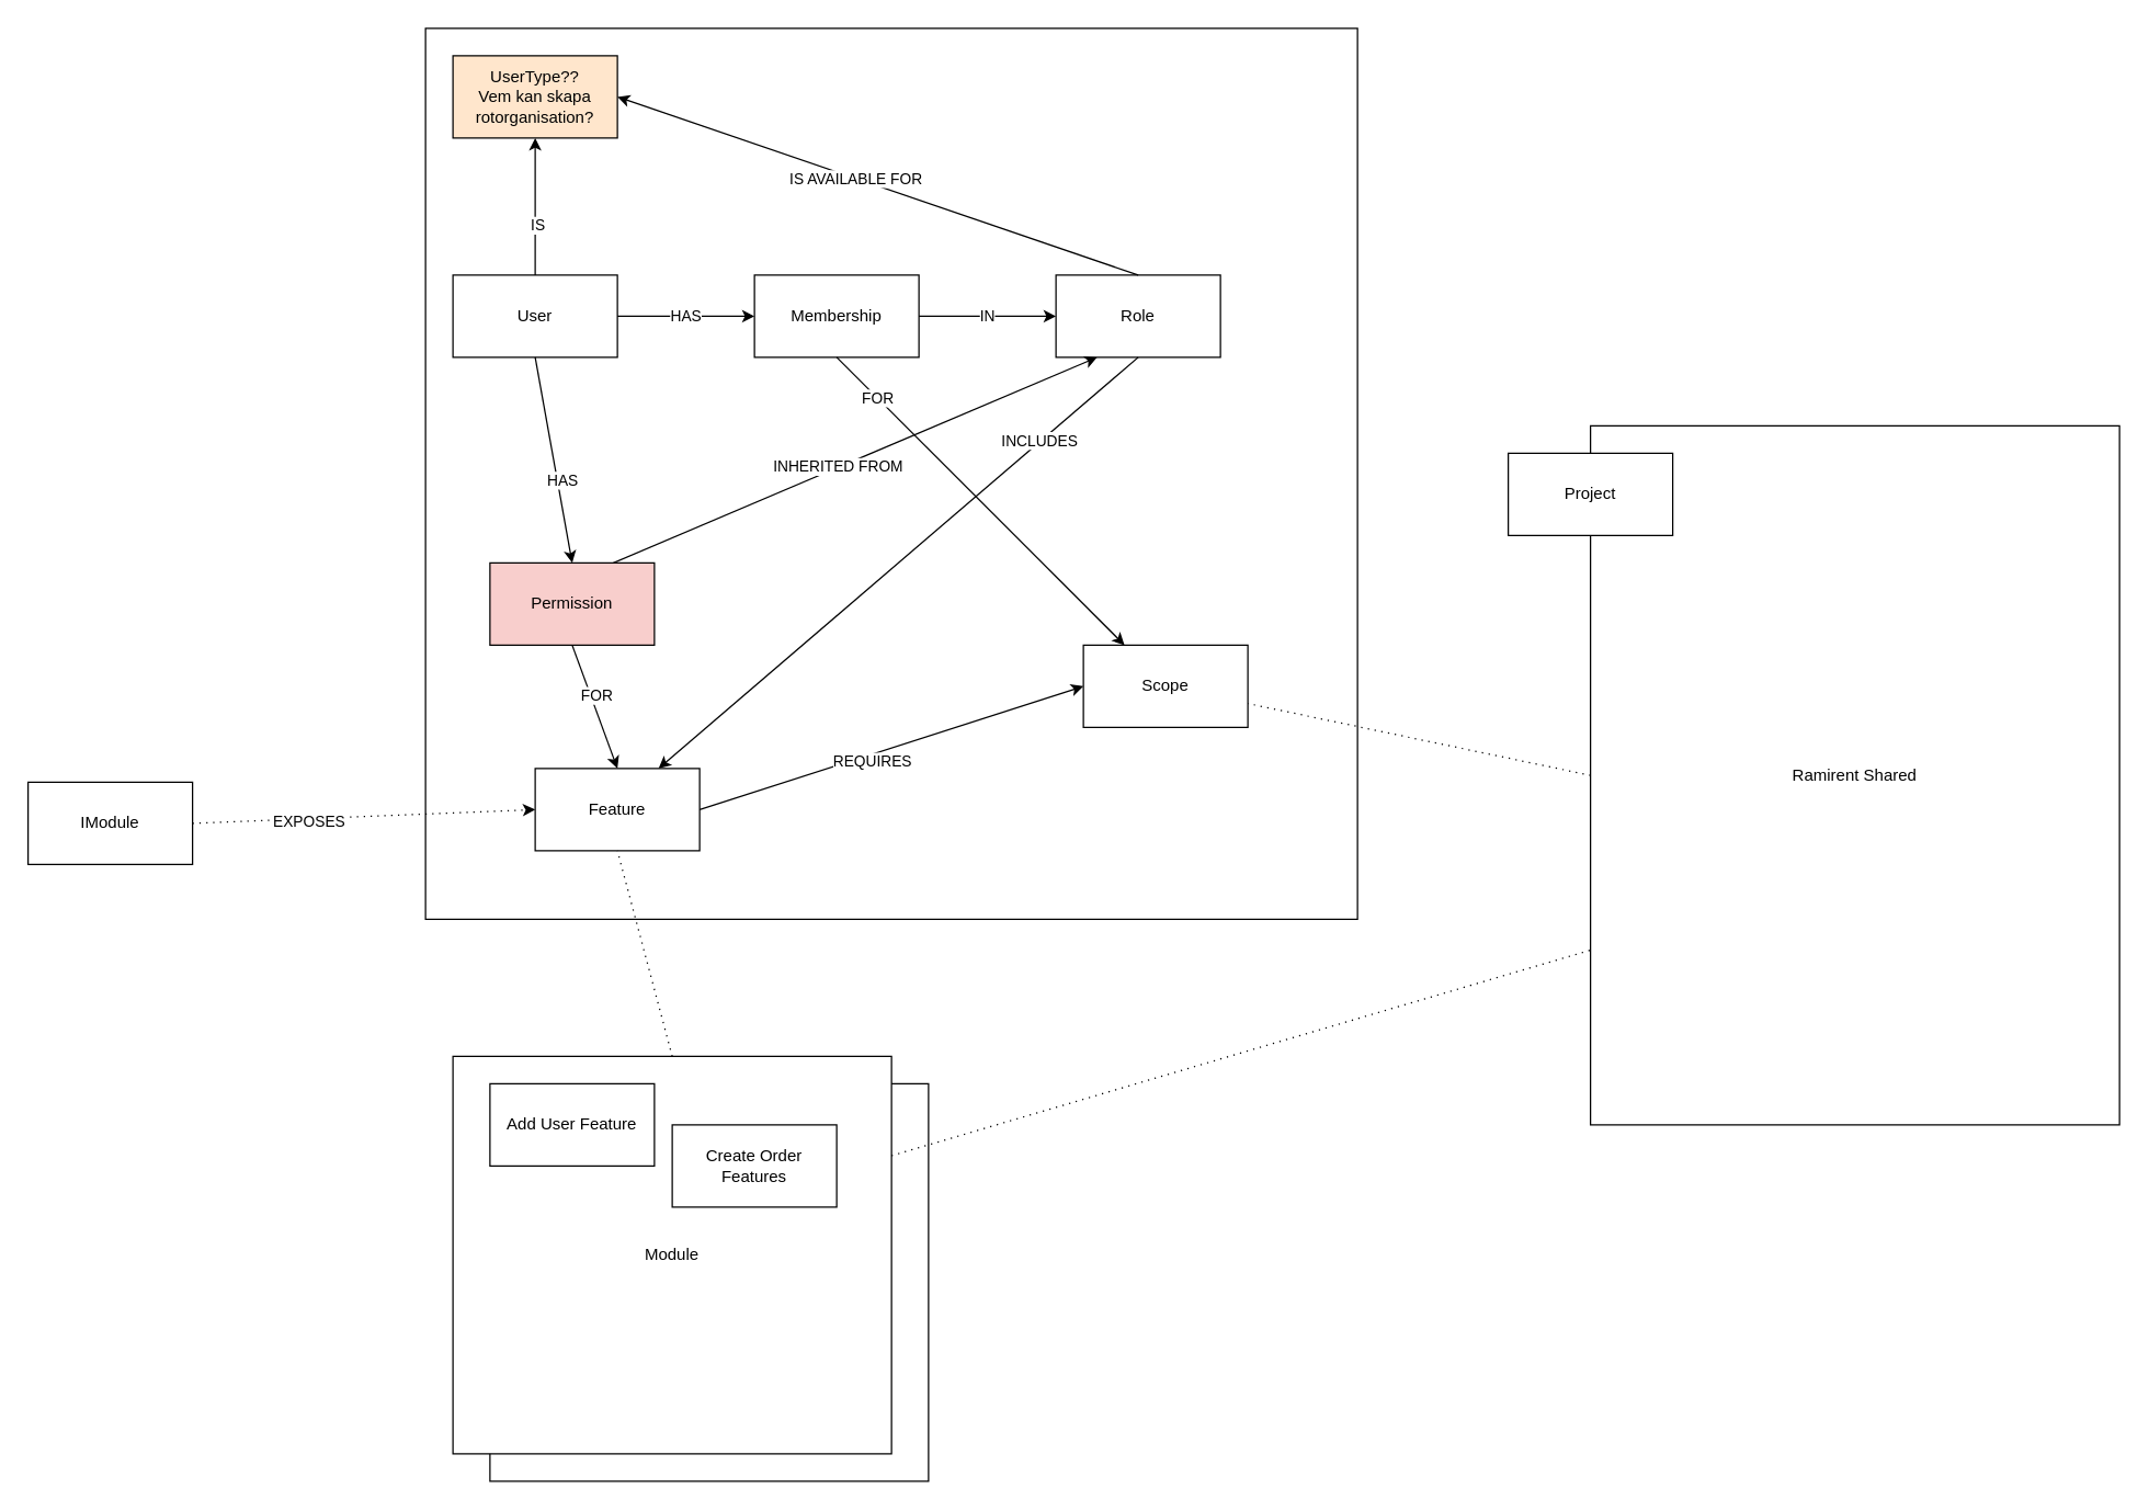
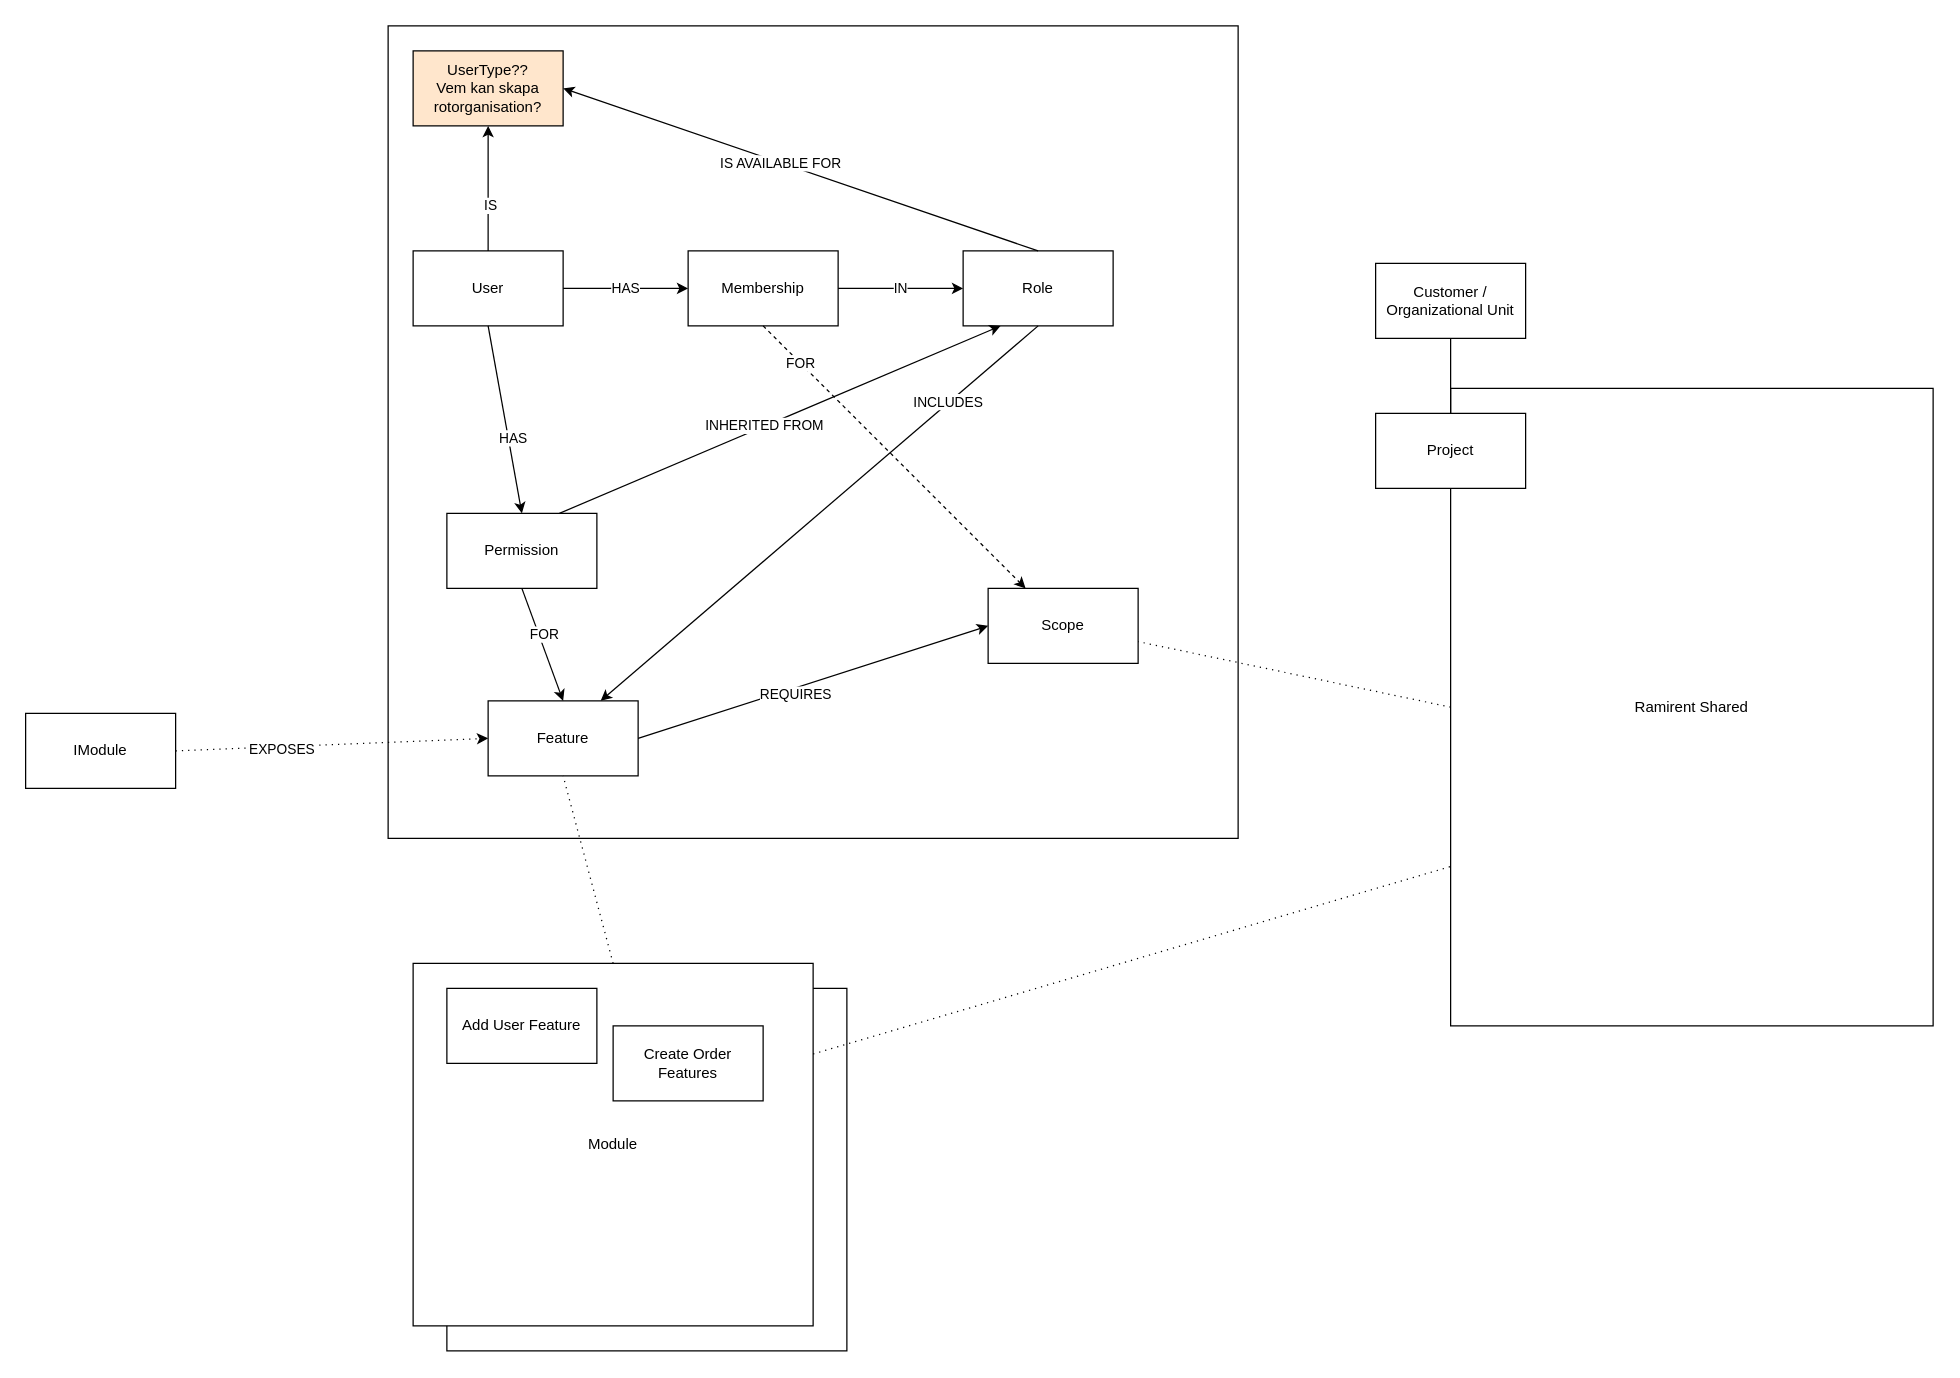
  <mxCell id="0" />
  <mxCell id="1" parent="0" />
  <mxCell id="2" value="Ramirent Shared&lt;br&gt;" style="rounded=0;whiteSpace=wrap;html=1;" parent="1" vertex="1"><mxGeometry x="1160" y="310" width="386" height="510" as="geometry" /></mxCell>
  <mxCell id="3" value="" style="rounded=0;whiteSpace=wrap;html=1;" parent="1" vertex="1"><mxGeometry x="310" y="20" width="680" height="650" as="geometry" /></mxCell>
  <mxCell id="4" value="Any Module" style="rounded=0;whiteSpace=wrap;html=1;" parent="1" vertex="1"><mxGeometry x="357" y="790" width="320" height="290" as="geometry" /></mxCell>
  <mxCell id="5" value="Module" style="rounded=0;whiteSpace=wrap;html=1;" parent="1" vertex="1"><mxGeometry x="330" y="770" width="320" height="290" as="geometry" /></mxCell>
  <mxCell id="6" value="User" style="rounded=0;whiteSpace=wrap;html=1;" parent="1" vertex="1"><mxGeometry x="330" y="200" width="120" height="60" as="geometry" /></mxCell>
  <mxCell id="7" value="Role" style="rounded=0;whiteSpace=wrap;html=1;" parent="1" vertex="1"><mxGeometry x="770" y="200" width="120" height="60" as="geometry" /></mxCell>
  <mxCell id="8" value="Feature" style="rounded=0;whiteSpace=wrap;html=1;" parent="1" vertex="1"><mxGeometry x="390" y="560" width="120" height="60" as="geometry" /></mxCell>
+ <mxCell id="9" value="Customer / Organizational Unit" style="rounded=0;whiteSpace=wrap;html=1;" parent="1" vertex="1"><mxGeometry x="1100" y="210" width="120" height="60" as="geometry" /></mxCell>
  <mxCell id="10" value="Project" style="rounded=0;whiteSpace=wrap;html=1;" parent="1" vertex="1"><mxGeometry x="1100" y="330" width="120" height="60" as="geometry" /></mxCell>
+ <mxCell id="11" value="" style="endArrow=none;html=1;rounded=0;entryX=0.5;entryY=1;entryDx=0;entryDy=0;exitX=0.5;exitY=0;exitDx=0;exitDy=0;" parent="1" source="10" target="9" edge="1"><mxGeometry width="50" height="50" relative="1" as="geometry"><mxPoint x="1140" y="350" as="sourcePoint" /><mxPoint x="1190" y="300" as="targetPoint" /></mxGeometry></mxCell>
  <mxCell id="12" value="" style="endArrow=none;html=1;rounded=0;entryX=0.5;entryY=1;entryDx=0;entryDy=0;exitX=0.75;exitY=0;exitDx=0;exitDy=0;endFill=0;startArrow=classic;startFill=1;" parent="1" source="8" target="7" edge="1"><mxGeometry width="50" height="50" relative="1" as="geometry"><mxPoint x="530" y="350" as="sourcePoint" /><mxPoint x="580" y="300" as="targetPoint" /></mxGeometry></mxCell>
  <mxCell id="13" value="INCLUDES" style="edgeLabel;html=1;align=center;verticalAlign=middle;resizable=0;points=[];" parent="12" vertex="1" connectable="0"><mxGeometry x="0.48" y="-2" relative="1" as="geometry"><mxPoint x="17" y="-19" as="offset" /></mxGeometry></mxCell>
- <mxCell id="14" value="Permission" style="rounded=0;whiteSpace=wrap;html=1;fillColor=#f8cecc;" parent="1" vertex="1"><mxGeometry x="357" y="410" width="120" height="60" as="geometry" /></mxCell>
+ <mxCell id="14" value="Permission" style="rounded=0;whiteSpace=wrap;html=1;" parent="1" vertex="1"><mxGeometry x="357" y="410" width="120" height="60" as="geometry" /></mxCell>
  <mxCell id="15" value="" style="endArrow=none;html=1;rounded=0;entryX=0.5;entryY=1;entryDx=0;entryDy=0;exitX=0.5;exitY=0;exitDx=0;exitDy=0;startArrow=classic;startFill=1;" parent="1" source="14" target="6" edge="1"><mxGeometry width="50" height="50" relative="1" as="geometry"><mxPoint x="420" y="370" as="sourcePoint" /><mxPoint x="470" y="320" as="targetPoint" /></mxGeometry></mxCell>
  <mxCell id="16" value="HAS" style="edgeLabel;html=1;align=center;verticalAlign=middle;resizable=0;points=[];" parent="15" vertex="1" connectable="0"><mxGeometry x="-0.194" y="-3" relative="1" as="geometry"><mxPoint as="offset" /></mxGeometry></mxCell>
  <mxCell id="17" value="" style="endArrow=none;html=1;rounded=0;entryX=0.5;entryY=1;entryDx=0;entryDy=0;exitX=0.5;exitY=0;exitDx=0;exitDy=0;startArrow=classic;startFill=1;" parent="1" source="8" target="14" edge="1"><mxGeometry width="50" height="50" relative="1" as="geometry"><mxPoint x="410" y="550" as="sourcePoint" /><mxPoint x="460" y="500" as="targetPoint" /></mxGeometry></mxCell>
  <mxCell id="18" value="FOR" style="edgeLabel;html=1;align=center;verticalAlign=middle;resizable=0;points=[];" parent="17" vertex="1" connectable="0"><mxGeometry x="0.138" y="-4" relative="1" as="geometry"><mxPoint as="offset" /></mxGeometry></mxCell>
  <mxCell id="19" value="" style="endArrow=classic;html=1;rounded=0;entryX=0.25;entryY=1;entryDx=0;entryDy=0;exitX=0.75;exitY=0;exitDx=0;exitDy=0;endFill=1;" parent="1" source="14" target="7" edge="1"><mxGeometry width="50" height="50" relative="1" as="geometry"><mxPoint x="460" y="410" as="sourcePoint" /><mxPoint x="510" y="360" as="targetPoint" /></mxGeometry></mxCell>
  <mxCell id="20" value="INHERITED FROM" style="edgeLabel;html=1;align=center;verticalAlign=middle;resizable=0;points=[];" parent="19" vertex="1" connectable="0"><mxGeometry x="-0.07" y="1" relative="1" as="geometry"><mxPoint as="offset" /></mxGeometry></mxCell>
  <mxCell id="21" value="Membership" style="rounded=0;whiteSpace=wrap;html=1;" parent="1" vertex="1"><mxGeometry x="550" y="200" width="120" height="60" as="geometry" /></mxCell>
  <mxCell id="22" value="HAS" style="endArrow=classic;html=1;rounded=0;exitX=1;exitY=0.5;exitDx=0;exitDy=0;entryX=0;entryY=0.5;entryDx=0;entryDy=0;endFill=1;" parent="1" source="6" target="21" edge="1"><mxGeometry width="50" height="50" relative="1" as="geometry"><mxPoint x="480" y="250" as="sourcePoint" /><mxPoint x="530" y="200" as="targetPoint" /></mxGeometry></mxCell>
  <mxCell id="23" value="IN" style="endArrow=classic;html=1;rounded=0;exitX=1;exitY=0.5;exitDx=0;exitDy=0;entryX=0;entryY=0.5;entryDx=0;entryDy=0;endFill=1;" parent="1" source="21" target="7" edge="1"><mxGeometry width="50" height="50" relative="1" as="geometry"><mxPoint x="690" y="260" as="sourcePoint" /><mxPoint x="740" y="210" as="targetPoint" /></mxGeometry></mxCell>
  <mxCell id="24" value="Scope" style="rounded=0;whiteSpace=wrap;html=1;" parent="1" vertex="1"><mxGeometry x="790" y="470" width="120" height="60" as="geometry" /></mxCell>
- <mxCell id="25" value="" style="endArrow=classic;html=1;rounded=0;exitX=0.5;exitY=1;exitDx=0;exitDy=0;entryX=0.25;entryY=0;entryDx=0;entryDy=0;endFill=1;" parent="1" source="21" target="24" edge="1"><mxGeometry width="50" height="50" relative="1" as="geometry"><mxPoint x="610" y="330" as="sourcePoint" /><mxPoint x="660" as="targetPoint" y="280" /></mxGeometry></mxCell>
+ <mxCell id="25" value="" style="endArrow=classic;html=1;rounded=0;exitX=0.5;exitY=1;exitDx=0;exitDy=0;entryX=0.25;entryY=0;entryDx=0;entryDy=0;endFill=1;dashed=1;" parent="1" source="21" target="24" edge="1"><mxGeometry width="50" height="50" relative="1" as="geometry"><mxPoint x="610" y="330" as="sourcePoint" /><mxPoint x="660" as="targetPoint" y="280" /></mxGeometry></mxCell>
  <mxCell id="26" value="FOR" style="edgeLabel;html=1;align=center;verticalAlign=middle;resizable=0;points=[];" parent="25" vertex="1" connectable="0"><mxGeometry x="-0.162" y="7" relative="1" as="geometry"><mxPoint x="-63" y="-53" as="offset" /></mxGeometry></mxCell>
  <mxCell id="27" value="" style="endArrow=none;html=1;rounded=0;exitX=0;exitY=0.5;exitDx=0;exitDy=0;dashed=1;dashPattern=1 4;" parent="1" source="2" target="24" edge="1"><mxGeometry width="50" height="50" relative="1" as="geometry"><mxPoint x="510" y="500" as="sourcePoint" /><mxPoint x="560" y="450" as="targetPoint" /></mxGeometry></mxCell>
  <mxCell id="28" value="" style="endArrow=none;html=1;rounded=0;entryX=0;entryY=0.75;entryDx=0;entryDy=0;exitX=1;exitY=0.25;exitDx=0;exitDy=0;dashed=1;dashPattern=1 4;" parent="1" source="5" target="2" edge="1"><mxGeometry width="50" height="50" relative="1" as="geometry"><mxPoint x="710" y="830" as="sourcePoint" /><mxPoint x="640" y="700" as="targetPoint" /></mxGeometry></mxCell>
  <mxCell id="29" value="Add User Feature" style="rounded=0;whiteSpace=wrap;html=1;" parent="1" vertex="1"><mxGeometry x="357" y="790" width="120" height="60" as="geometry" /></mxCell>
  <mxCell id="30" value="Create Order Features" style="rounded=0;whiteSpace=wrap;html=1;" parent="1" vertex="1"><mxGeometry x="490" y="820" width="120" height="60" as="geometry" /></mxCell>
  <mxCell id="31" value="" style="endArrow=none;html=1;rounded=0;entryX=0.5;entryY=1;entryDx=0;entryDy=0;exitX=0.5;exitY=0;exitDx=0;exitDy=0;dashed=1;dashPattern=1 4;" parent="1" source="5" target="8" edge="1"><mxGeometry width="50" height="50" relative="1" as="geometry"><mxPoint x="410" y="730" as="sourcePoint" /><mxPoint x="460" y="680" as="targetPoint" /></mxGeometry></mxCell>
  <mxCell id="32" value="UserType??&lt;br&gt;Vem kan skapa rotorganisation?" style="rounded=0;whiteSpace=wrap;html=1;fillColor=#ffe6cc;" parent="1" vertex="1"><mxGeometry x="330" y="40" width="120" height="60" as="geometry" /></mxCell>
  <mxCell id="33" value="" style="endArrow=classic;html=1;rounded=0;entryX=0.5;entryY=1;entryDx=0;entryDy=0;exitX=0.5;exitY=0;exitDx=0;exitDy=0;endFill=1;" parent="1" source="6" target="32" edge="1"><mxGeometry width="50" height="50" relative="1" as="geometry"><mxPoint x="380" y="180" as="sourcePoint" /><mxPoint x="430" y="130" as="targetPoint" /></mxGeometry></mxCell>
  <mxCell id="34" value="IS" style="edgeLabel;html=1;align=center;verticalAlign=middle;resizable=0;points=[];" parent="33" vertex="1" connectable="0"><mxGeometry x="-0.26" y="-1" relative="1" as="geometry"><mxPoint as="offset" /></mxGeometry></mxCell>
  <mxCell id="35" value="" style="endArrow=classic;html=1;rounded=0;entryX=1;entryY=0.5;entryDx=0;entryDy=0;exitX=0.5;exitY=0;exitDx=0;exitDy=0;startArrow=none;startFill=0;endFill=1;" parent="1" source="7" target="32" edge="1"><mxGeometry width="50" height="50" relative="1" as="geometry"><mxPoint x="490" y="120" as="sourcePoint" /><mxPoint x="540" y="70" as="targetPoint" /></mxGeometry></mxCell>
  <mxCell id="36" value="IS AVAILABLE FOR" style="edgeLabel;html=1;align=center;verticalAlign=middle;resizable=0;points=[];" parent="35" vertex="1" connectable="0"><mxGeometry x="0.087" relative="1" as="geometry"><mxPoint as="offset" /></mxGeometry></mxCell>
  <mxCell id="37" value="" style="endArrow=classic;html=1;rounded=0;exitX=1;exitY=0.5;exitDx=0;exitDy=0;entryX=0;entryY=0.5;entryDx=0;entryDy=0;endFill=1;" parent="1" source="8" target="24" edge="1"><mxGeometry width="50" height="50" relative="1" as="geometry"><mxPoint x="570" y="600" as="sourcePoint" /><mxPoint x="620" y="550" as="targetPoint" /></mxGeometry></mxCell>
  <mxCell id="38" value="REQUIRES" style="edgeLabel;html=1;align=center;verticalAlign=middle;resizable=0;points=[];" parent="37" vertex="1" connectable="0"><mxGeometry x="-0.118" y="-5" relative="1" as="geometry"><mxPoint as="offset" /></mxGeometry></mxCell>
  <mxCell id="39" value="IModule" style="rounded=0;whiteSpace=wrap;html=1;" parent="1" vertex="1"><mxGeometry x="20" y="570" width="120" height="60" as="geometry" /></mxCell>
  <mxCell id="40" value="" style="endArrow=classic;html=1;rounded=0;dashed=1;dashPattern=1 4;exitX=1;exitY=0.5;exitDx=0;exitDy=0;entryX=0;entryY=0.5;entryDx=0;entryDy=0;" parent="1" source="39" target="8" edge="1"><mxGeometry width="50" height="50" relative="1" as="geometry"><mxPoint x="170" y="620" as="sourcePoint" /><mxPoint x="220" y="570" as="targetPoint" /></mxGeometry></mxCell>
  <mxCell id="41" value="EXPOSES" style="edgeLabel;html=1;align=center;verticalAlign=middle;resizable=0;points=[];" parent="40" vertex="1" connectable="0"><mxGeometry x="-0.329" y="-2" relative="1" as="geometry"><mxPoint as="offset" /></mxGeometry></mxCell>
